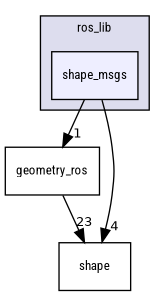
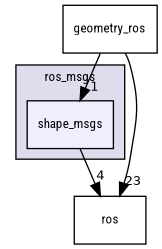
  digraph {
    compound=true
    fontname="Roboto Condensed"
    node [fontname="Roboto Condensed" fontsize=10 shape=box]
    edge [fontname="Roboto Condensed" labeldistance=1.5 labelfontname=Helvetica labelfontsize=10]
    n1 [fillcolor="#eeeeff" label=shape_msgs pencolor=black style=filled]
    n2 [label=geometry_ros]
-   n3 [label=shape]
+   n3 [label=ros]
    subgraph cluster_1 {
      bgcolor="#ddddee"
      fontsize=10
-     label=ros_lib
+     label=ros_msgs
      pencolor=black
      n1
    }
-   n1 -> n2 [headlabel=1]
+   n2 -> n1 [headlabel=1]
    n1 -> n3 [headlabel=4]
    n2 -> n3 [headlabel=23]
  }
